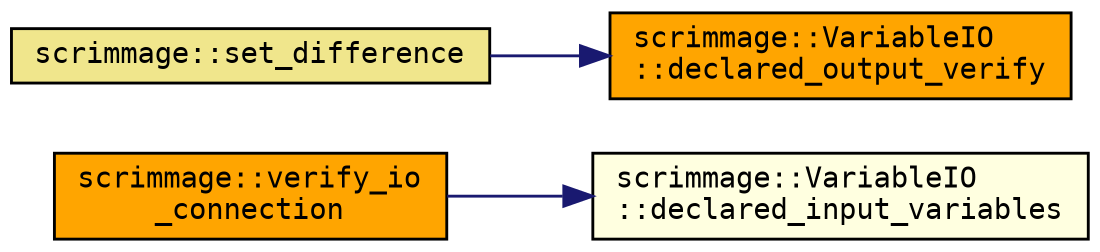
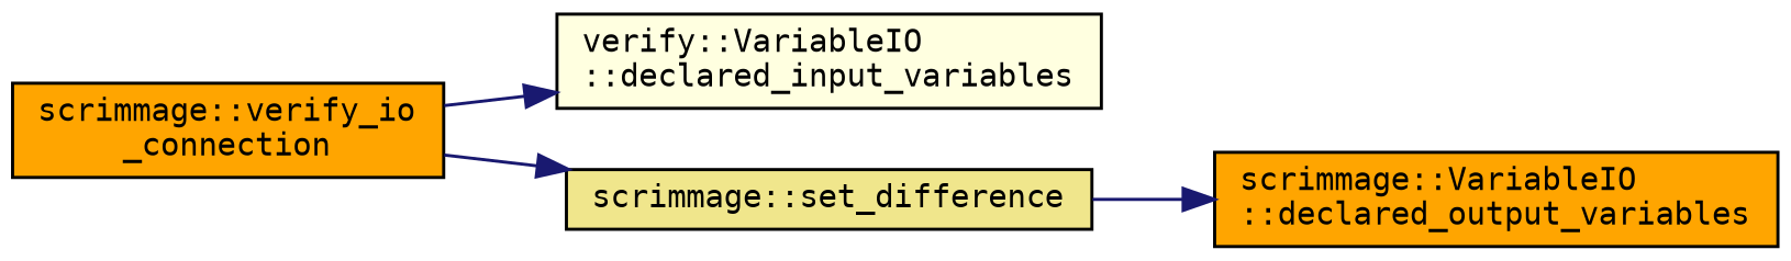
  digraph {
    fontname="DejaVu Sans Mono"
    rankdir=LR
    node [color=black fillcolor=orange fontname="DejaVu Sans Mono" fontsize=10 shape=record style=filled]
    edge [color=midnightblue fontname="DejaVu Sans Mono" fontsize=10 labelfontname=Helvetica labelfontsize=10 style=solid]
    n1 [fontcolor=black height=0.2 label="scrimmage::verify_io\l_connection" width=0.4]
-   n2 [fillcolor=lightyellow height=0.2 label="scrimmage::VariableIO\l::declared_input_variables" width=0.4]
+   n2 [fillcolor=lightyellow height=0.2 label="verify::VariableIO\l::declared_input_variables" width=0.4]
    n3 [fillcolor=khaki height=0.2 label="scrimmage::set_difference" width=0.4]
-   n4 [height=0.2 label="scrimmage::VariableIO\l::declared_output_verify" width=0.4]
+   n4 [height=0.2 label="scrimmage::VariableIO\l::declared_output_variables" width=0.4]
    n1 -> n2
+   n1 -> n3
    n3 -> n4
  }
